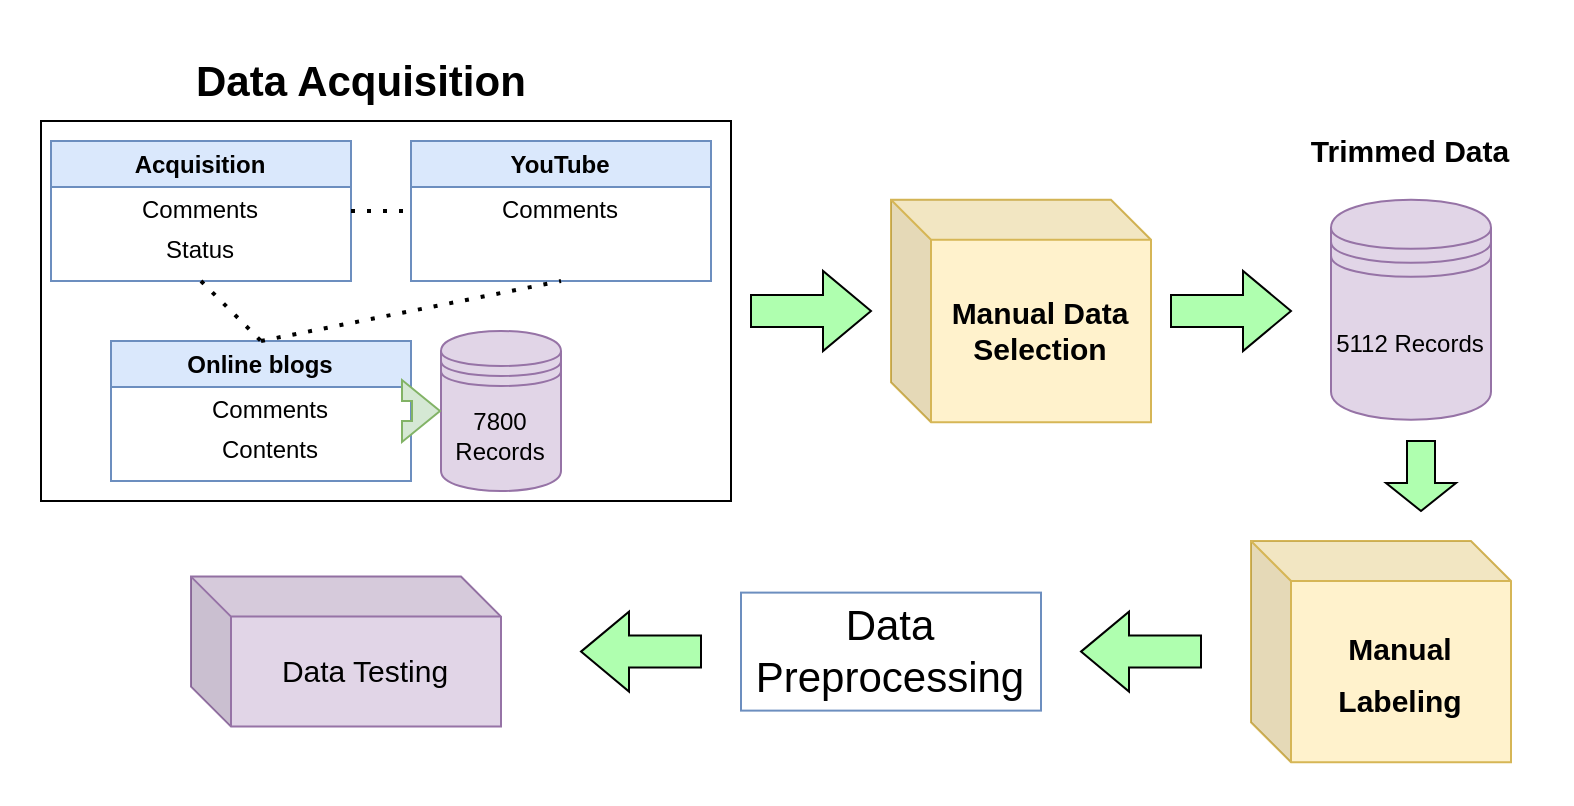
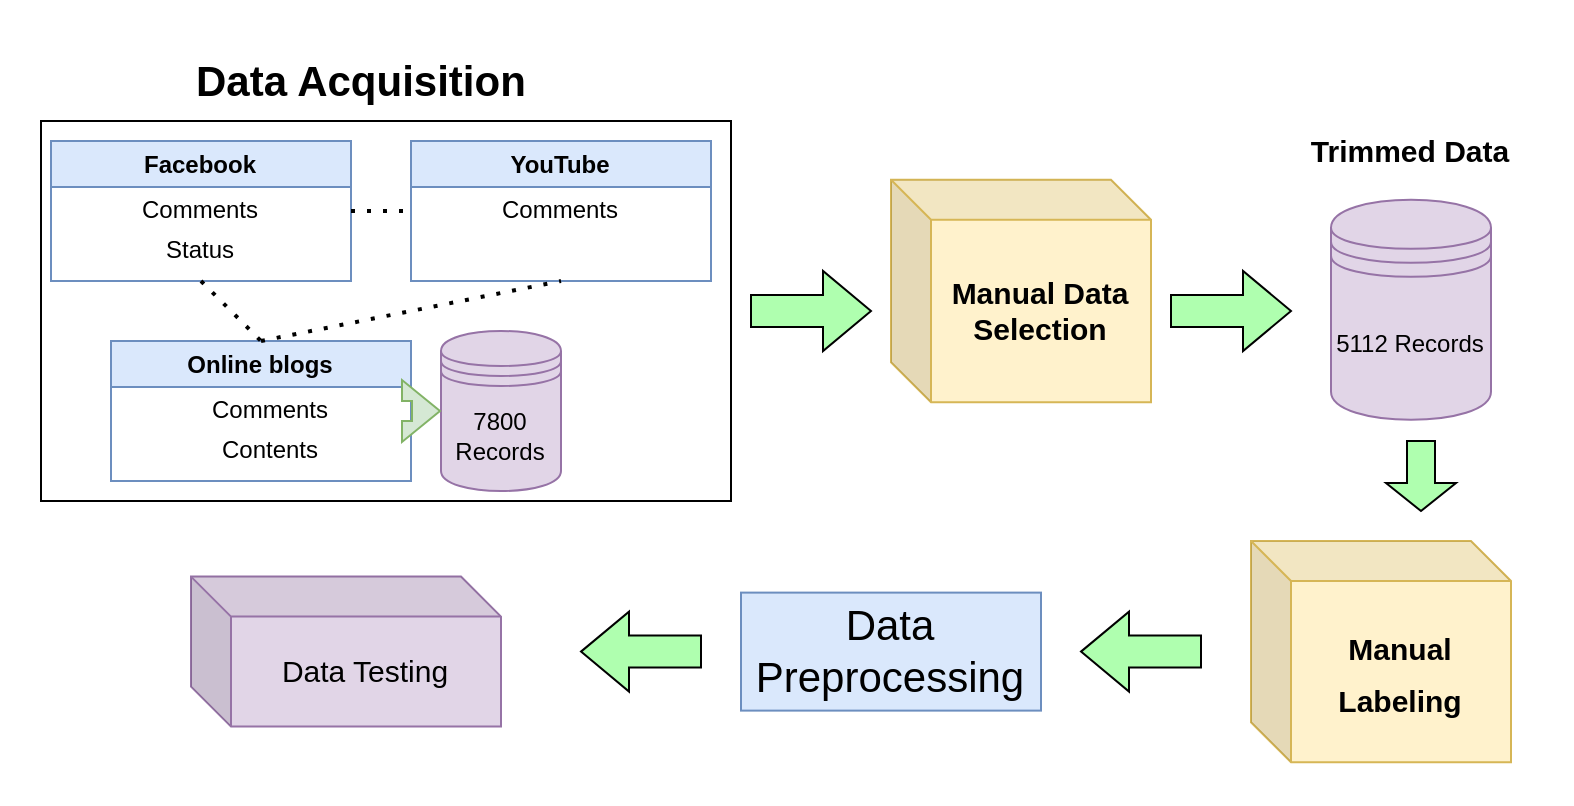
  <mxCell id="0" />
  <mxCell id="1" parent="0" />
  <mxCell id="2" value="" style="rounded=0;whiteSpace=wrap;html=1;" vertex="1" parent="1"><mxGeometry x="20" y="60" width="345" height="190" as="geometry" /></mxCell>
- <mxCell id="3" value="Acquisition" style="swimlane;fillColor=#dae8fc;strokeColor=#6c8ebf;" vertex="1" parent="1"><mxGeometry x="25" y="70" width="150" height="70" as="geometry" /></mxCell>
+ <mxCell id="3" value="Facebook" style="swimlane;fillColor=#dae8fc;strokeColor=#6c8ebf;" vertex="1" parent="1"><mxGeometry x="25" y="70" width="150" height="70" as="geometry" /></mxCell>
  <mxCell id="4" value="Status" style="text;html=1;strokeColor=none;fillColor=none;align=center;verticalAlign=middle;whiteSpace=wrap;rounded=0;" vertex="1" parent="3"><mxGeometry x="35" y="40" width="80" height="30" as="geometry" /></mxCell>
  <mxCell id="5" value="Comments" style="text;html=1;strokeColor=none;fillColor=none;align=center;verticalAlign=middle;whiteSpace=wrap;rounded=0;" vertex="1" parent="3"><mxGeometry x="35" y="20" width="80" height="30" as="geometry" /></mxCell>
  <mxCell id="6" value="YouTube" style="swimlane;fillColor=#dae8fc;strokeColor=#6c8ebf;" vertex="1" parent="1"><mxGeometry x="205" y="70" width="150" height="70" as="geometry" /></mxCell>
  <mxCell id="7" value="Comments" style="text;html=1;strokeColor=none;fillColor=none;align=center;verticalAlign=middle;whiteSpace=wrap;rounded=0;" vertex="1" parent="6"><mxGeometry x="35" y="20" width="80" height="30" as="geometry" /></mxCell>
  <mxCell id="8" value="Online blogs" style="swimlane;fillColor=#dae8fc;strokeColor=#6c8ebf;" vertex="1" parent="1"><mxGeometry x="55" y="170" width="150" height="70" as="geometry" /></mxCell>
  <mxCell id="9" value="Comments" style="text;html=1;strokeColor=none;fillColor=none;align=center;verticalAlign=middle;whiteSpace=wrap;rounded=0;" vertex="1" parent="8"><mxGeometry x="40" y="20" width="80" height="30" as="geometry" /></mxCell>
  <mxCell id="10" value="Contents" style="text;html=1;strokeColor=none;fillColor=none;align=center;verticalAlign=middle;whiteSpace=wrap;rounded=0;" vertex="1" parent="8"><mxGeometry x="40" y="40" width="80" height="30" as="geometry" /></mxCell>
  <mxCell id="11" value="" style="endArrow=none;dashed=1;html=1;dashPattern=1 3;strokeWidth=2;rounded=0;exitX=0.5;exitY=1;exitDx=0;exitDy=0;entryX=0.5;entryY=0;entryDx=0;entryDy=0;" edge="1" parent="1" source="4" target="8"><mxGeometry width="50" height="50" relative="1" as="geometry"><mxPoint x="45" y="260" as="sourcePoint" /><mxPoint x="95" y="210" as="targetPoint" /></mxGeometry></mxCell>
  <mxCell id="12" value="" style="endArrow=none;dashed=1;html=1;dashPattern=1 3;strokeWidth=2;rounded=0;exitX=0.5;exitY=0;exitDx=0;exitDy=0;entryX=0.5;entryY=1;entryDx=0;entryDy=0;" edge="1" parent="1" source="8" target="6"><mxGeometry width="50" height="50" relative="1" as="geometry"><mxPoint x="365" y="210" as="sourcePoint" /><mxPoint x="415" y="160" as="targetPoint" /></mxGeometry></mxCell>
  <mxCell id="13" value="" style="endArrow=none;dashed=1;html=1;dashPattern=1 3;strokeWidth=2;rounded=0;exitX=1;exitY=0.5;exitDx=0;exitDy=0;entryX=0;entryY=0.5;entryDx=0;entryDy=0;" edge="1" parent="1" source="3" target="6"><mxGeometry width="50" height="50" relative="1" as="geometry"><mxPoint x="355" y="230" as="sourcePoint" /><mxPoint x="405" y="180" as="targetPoint" /></mxGeometry></mxCell>
  <mxCell id="14" value="&lt;h1&gt;&lt;font style=&quot;font-size: 21px;&quot;&gt;Data Acquisition&lt;/font&gt;&lt;/h1&gt;" style="text;html=1;strokeColor=none;fillColor=none;spacing=5;spacingTop=-20;whiteSpace=wrap;overflow=hidden;rounded=0;" vertex="1" parent="1"><mxGeometry x="92.5" y="20" width="200" height="40" as="geometry" /></mxCell>
  <mxCell id="15" value="7800 Records" style="shape=datastore;whiteSpace=wrap;html=1;fillColor=#e1d5e7;strokeColor=#9673a6;" vertex="1" parent="1"><mxGeometry x="220" y="165" width="60" height="80" as="geometry" /></mxCell>
  <mxCell id="16" value="" style="html=1;outlineConnect=0;whiteSpace=wrap;fillColor=#AFFFAF;shape=mxgraph.archimate3.process;" vertex="1" parent="1"><mxGeometry x="375" y="135" width="60" height="40" as="geometry" /></mxCell>
  <mxCell id="17" value="" style="shape=flexArrow;endArrow=classic;html=1;rounded=0;exitX=1;exitY=0.5;exitDx=0;exitDy=0;fillColor=#d5e8d4;strokeColor=#82b366;" edge="1" parent="1" source="8" target="15"><mxGeometry width="50" height="50" relative="1" as="geometry"><mxPoint x="335" y="330" as="sourcePoint" /><mxPoint x="385" y="280" as="targetPoint" /></mxGeometry></mxCell>
- <mxCell id="18" value="&lt;b&gt;&lt;font style=&quot;font-size: 15px;&quot;&gt;Manual Data Selection&lt;/font&gt;&lt;/b&gt;" style="shape=cube;whiteSpace=wrap;html=1;boundedLbl=1;backgroundOutline=1;darkOpacity=0.05;darkOpacity2=0.1;fillColor=#fff2cc;strokeColor=#d6b656;" vertex="1" parent="1"><mxGeometry x="445" y="99.38" width="130" height="111.25" as="geometry" /></mxCell>
+ <mxCell id="18" value="&lt;b&gt;&lt;font style=&quot;font-size: 15px;&quot;&gt;Manual Data Selection&lt;/font&gt;&lt;/b&gt;" style="shape=cube;whiteSpace=wrap;html=1;boundedLbl=1;backgroundOutline=1;darkOpacity=0.05;darkOpacity2=0.1;fillColor=#fff2cc;strokeColor=#d6b656;" vertex="1" parent="1"><mxGeometry x="445" y="89.38" width="130" height="111.25" as="geometry" /></mxCell>
  <mxCell id="19" value="" style="html=1;outlineConnect=0;whiteSpace=wrap;fillColor=#AFFFAF;shape=mxgraph.archimate3.process;" vertex="1" parent="1"><mxGeometry x="585" y="135" width="60" height="40" as="geometry" /></mxCell>
  <mxCell id="20" value="5112 Records" style="shape=datastore;whiteSpace=wrap;html=1;fillColor=#e1d5e7;strokeColor=#9673a6;" vertex="1" parent="1"><mxGeometry x="665" y="99.38" width="80" height="110" as="geometry" /></mxCell>
  <mxCell id="21" value="&lt;b style=&quot;font-size: 12px;&quot;&gt;&lt;font style=&quot;font-size: 15px;&quot;&gt;Trimmed Data&lt;/font&gt;&lt;/b&gt;" style="text;html=1;strokeColor=none;fillColor=none;align=center;verticalAlign=middle;whiteSpace=wrap;rounded=0;fontSize=15;" vertex="1" parent="1"><mxGeometry x="645" y="60" width="120" height="30" as="geometry" /></mxCell>
  <mxCell id="22" value="&lt;b style=&quot;font-size: 12px;&quot;&gt;&lt;font style=&quot;font-size: 15px;&quot;&gt;Manual Labeling&lt;/font&gt;&lt;/b&gt;" style="shape=cube;whiteSpace=wrap;html=1;boundedLbl=1;backgroundOutline=1;darkOpacity=0.05;darkOpacity2=0.1;fontSize=21;fillColor=#fff2cc;strokeColor=#d6b656;" vertex="1" parent="1"><mxGeometry x="625" y="270" width="130" height="110.62" as="geometry" /></mxCell>
  <mxCell id="23" value="" style="html=1;outlineConnect=0;whiteSpace=wrap;fillColor=#AFFFAF;shape=mxgraph.archimate3.process;rotation=90;" vertex="1" parent="1"><mxGeometry x="692.5" y="220" width="35" height="35" as="geometry" /></mxCell>
  <mxCell id="24" value="" style="html=1;outlineConnect=0;whiteSpace=wrap;fillColor=#AFFFAF;shape=mxgraph.archimate3.process;rotation=-180;" vertex="1" parent="1"><mxGeometry x="540" y="305.31" width="60" height="40" as="geometry" /></mxCell>
- <mxCell id="25" value="Data Preprocessing" style="rounded=0;whiteSpace=wrap;html=1;fontSize=21;fillColor=#ffffff;strokeColor=#6c8ebf;" vertex="1" parent="1"><mxGeometry x="370" y="295.81" width="150" height="59" as="geometry" /></mxCell>
+ <mxCell id="25" value="Data Preprocessing" style="rounded=0;whiteSpace=wrap;html=1;fontSize=21;fillColor=#dae8fc;strokeColor=#6c8ebf;" vertex="1" parent="1"><mxGeometry x="370" y="295.81" width="150" height="59" as="geometry" /></mxCell>
  <mxCell id="26" value="" style="html=1;outlineConnect=0;whiteSpace=wrap;fillColor=#AFFFAF;shape=mxgraph.archimate3.process;rotation=-180;" vertex="1" parent="1"><mxGeometry x="290" y="305.31" width="60" height="40" as="geometry" /></mxCell>
  <mxCell id="27" value="Data Testing" style="shape=cube;whiteSpace=wrap;html=1;boundedLbl=1;backgroundOutline=1;darkOpacity=0.05;darkOpacity2=0.1;fontSize=15;fillColor=#e1d5e7;strokeColor=#9673a6;" vertex="1" parent="1"><mxGeometry x="95" y="287.81" width="155" height="75" as="geometry" /></mxCell>
